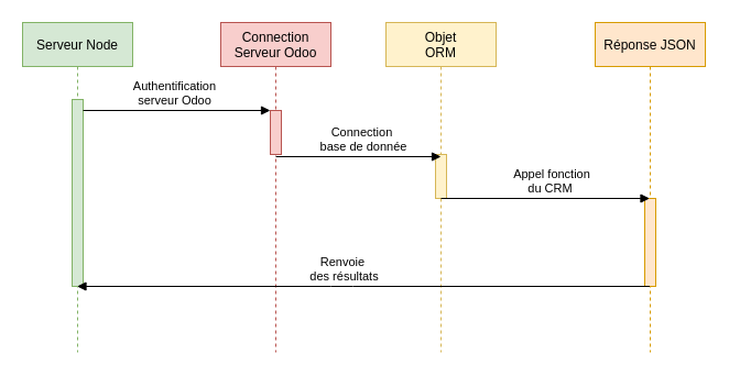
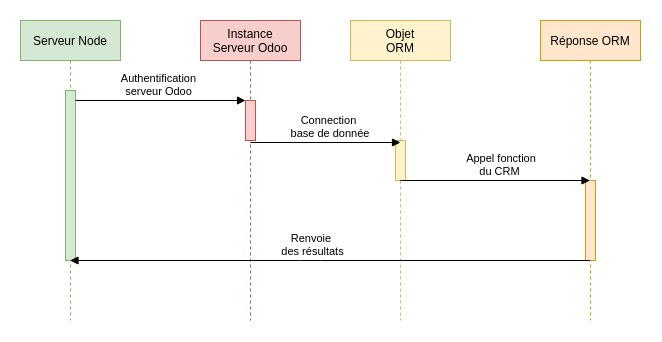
  <mxCell id="0" />
  <mxCell id="1" parent="0" />
  <mxCell id="2" value="Serveur Node" style="shape=umlLifeline;perimeter=lifelinePerimeter;container=1;collapsible=0;recursiveResize=0;rounded=0;shadow=0;strokeWidth=1;fillColor=#d5e8d4;strokeColor=#82b366;" parent="1" vertex="1"><mxGeometry x="20" y="20" width="100" height="300" as="geometry" /></mxCell>
  <mxCell id="3" value="" style="points=[];perimeter=orthogonalPerimeter;rounded=0;shadow=0;strokeWidth=1;fillColor=#d5e8d4;strokeColor=#82b366;" parent="2" vertex="1"><mxGeometry x="45" y="70" width="10" height="170" as="geometry" /></mxCell>
- <mxCell id="4" value="Connection&#10;Serveur Odoo" style="shape=umlLifeline;perimeter=lifelinePerimeter;container=1;collapsible=0;recursiveResize=0;rounded=0;shadow=0;strokeWidth=1;fillColor=#f8cecc;strokeColor=#b85450;" parent="1" vertex="1"><mxGeometry x="200" y="20" width="100" height="300" as="geometry" /></mxCell>
+ <mxCell id="4" value="Instance&#10;Serveur Odoo" style="shape=umlLifeline;perimeter=lifelinePerimeter;container=1;collapsible=0;recursiveResize=0;rounded=0;shadow=0;strokeWidth=1;fillColor=#f8cecc;strokeColor=#b85450;" parent="1" vertex="1"><mxGeometry x="200" y="20" width="100" height="300" as="geometry" /></mxCell>
  <mxCell id="5" value="" style="points=[];perimeter=orthogonalPerimeter;rounded=0;shadow=0;strokeWidth=1;fillColor=#f8cecc;strokeColor=#b85450;" parent="4" vertex="1"><mxGeometry x="45" y="80" width="10" height="40" as="geometry" /></mxCell>
  <mxCell id="6" value="Authentification &#10;serveur Odoo " style="verticalAlign=bottom;endArrow=block;entryX=0;entryY=0;shadow=0;strokeWidth=1;" parent="1" source="3" target="5" edge="1"><mxGeometry relative="1" as="geometry"><mxPoint x="175" y="100" as="sourcePoint" /><mxPoint as="offset" /></mxGeometry></mxCell>
  <mxCell id="7" value="Objet&#10;ORM" style="shape=umlLifeline;perimeter=lifelinePerimeter;container=1;collapsible=0;recursiveResize=0;rounded=0;shadow=0;strokeWidth=1;fillColor=#fff2cc;strokeColor=#d6b656;" vertex="1" parent="1"><mxGeometry x="350" y="20" width="100" height="300" as="geometry" /></mxCell>
  <mxCell id="8" value="" style="points=[];perimeter=orthogonalPerimeter;rounded=0;shadow=0;strokeWidth=1;fillColor=#fff2cc;strokeColor=#d6b656;" vertex="1" parent="7"><mxGeometry x="45" y="120" width="10" height="40" as="geometry" /></mxCell>
- <mxCell id="9" value="Réponse JSON" style="shape=umlLifeline;perimeter=lifelinePerimeter;container=1;collapsible=0;recursiveResize=0;rounded=0;shadow=0;strokeWidth=1;fillColor=#ffe6cc;strokeColor=#d79b00;" vertex="1" parent="1"><mxGeometry x="540" y="20" width="100" height="300" as="geometry" /></mxCell>
+ <mxCell id="9" value="Réponse ORM" style="shape=umlLifeline;perimeter=lifelinePerimeter;container=1;collapsible=0;recursiveResize=0;rounded=0;shadow=0;strokeWidth=1;fillColor=#ffe6cc;strokeColor=#d79b00;" vertex="1" parent="1"><mxGeometry x="540" y="20" width="100" height="300" as="geometry" /></mxCell>
  <mxCell id="10" value="" style="points=[];perimeter=orthogonalPerimeter;rounded=0;shadow=0;strokeWidth=1;fillColor=#ffe6cc;strokeColor=#d79b00;" vertex="1" parent="9"><mxGeometry x="45" y="160" width="10" height="80" as="geometry" /></mxCell>
  <mxCell id="11" value="Connection &#10;base de donnée" style="verticalAlign=bottom;endArrow=block;shadow=0;strokeWidth=1;entryX=0.5;entryY=0;entryDx=0;entryDy=0;entryPerimeter=0;" edge="1" parent="1"><mxGeometry x="0.067" relative="1" as="geometry"><mxPoint x="250" y="142" as="sourcePoint" /><mxPoint x="400" y="142" as="targetPoint" /><mxPoint as="offset" /></mxGeometry></mxCell>
  <mxCell id="12" value="Appel fonction &#10;du CRM " style="verticalAlign=bottom;endArrow=block;shadow=0;strokeWidth=1;" edge="1" parent="1" target="9"><mxGeometry x="0.067" relative="1" as="geometry"><mxPoint x="400" y="180" as="sourcePoint" /><mxPoint x="550" y="180" as="targetPoint" /><mxPoint as="offset" /></mxGeometry></mxCell>
  <mxCell id="13" value="Renvoie &#10;des résultats" style="verticalAlign=bottom;endArrow=block;shadow=0;strokeWidth=1;" edge="1" parent="1" source="9" target="2"><mxGeometry x="0.067" relative="1" as="geometry"><mxPoint x="390" y="240" as="sourcePoint" /><mxPoint x="190" y="240" as="targetPoint" /><mxPoint as="offset" /><Array as="points"><mxPoint x="310" y="260" /></Array></mxGeometry></mxCell>
